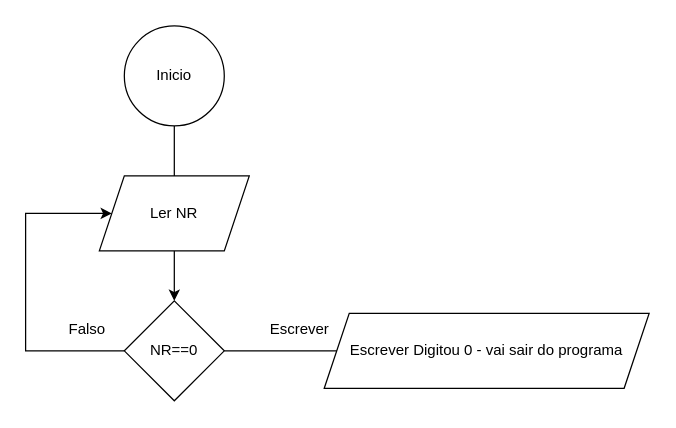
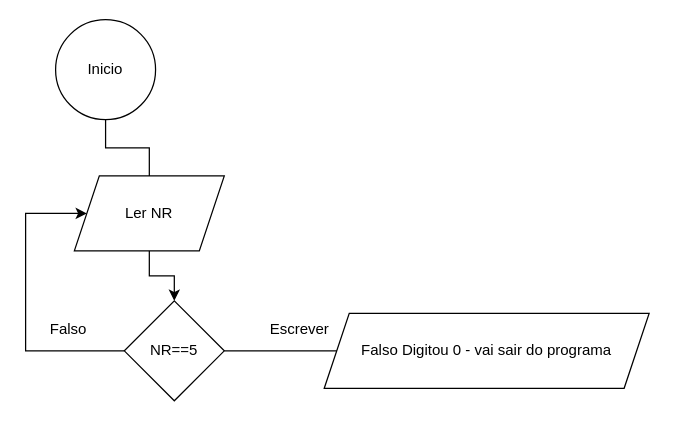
  <mxCell id="0" />
  <mxCell id="1" parent="0" />
  <mxCell id="2" style="edgeStyle=orthogonalEdgeStyle;rounded=0;orthogonalLoop=1;jettySize=auto;html=1;endArrow=none;" edge="1" parent="1" source="3" target="5"><mxGeometry relative="1" as="geometry" /></mxCell>
- <mxCell id="3" value="Inicio" style="ellipse;whiteSpace=wrap;html=1;aspect=fixed;" vertex="1" parent="1"><mxGeometry x="99" y="20" width="80" height="80" as="geometry" /></mxCell>
+ <mxCell id="3" value="Inicio" style="ellipse;whiteSpace=wrap;html=1;aspect=fixed;" vertex="1" parent="1"><mxGeometry x="44" y="15" width="80" height="80" as="geometry" /></mxCell>
  <mxCell id="4" style="edgeStyle=orthogonalEdgeStyle;rounded=0;orthogonalLoop=1;jettySize=auto;html=1;" edge="1" parent="1" source="5" target="8"><mxGeometry relative="1" as="geometry" /></mxCell>
- <mxCell id="5" value="Ler NR" style="shape=parallelogram;perimeter=parallelogramPerimeter;whiteSpace=wrap;html=1;fixedSize=1;" vertex="1" parent="1"><mxGeometry x="79" y="140" width="120" height="60" as="geometry" /></mxCell>
+ <mxCell id="5" value="Ler NR" style="shape=parallelogram;perimeter=parallelogramPerimeter;whiteSpace=wrap;html=1;fixedSize=1;" vertex="1" parent="1"><mxGeometry x="59" y="140" width="120" height="60" as="geometry" /></mxCell>
  <mxCell id="6" style="edgeStyle=orthogonalEdgeStyle;rounded=0;orthogonalLoop=1;jettySize=auto;html=1;" edge="1" parent="1" source="8"><mxGeometry relative="1" as="geometry"><mxPoint x="309" y="280" as="targetPoint" /></mxGeometry></mxCell>
  <mxCell id="7" style="edgeStyle=orthogonalEdgeStyle;rounded=0;orthogonalLoop=1;jettySize=auto;html=1;entryX=0;entryY=0.5;entryDx=0;entryDy=0;" edge="1" parent="1" source="8" target="5"><mxGeometry relative="1" as="geometry"><mxPoint x="19" y="120" as="targetPoint" /><Array as="points"><mxPoint x="20" y="280" /><mxPoint x="20" y="170" /></Array></mxGeometry></mxCell>
- <mxCell id="8" value="NR==0" style="rhombus;whiteSpace=wrap;html=1;" vertex="1" parent="1"><mxGeometry x="99" y="240" width="80" height="80" as="geometry" /></mxCell>
+ <mxCell id="8" value="NR==5" style="rhombus;whiteSpace=wrap;html=1;" vertex="1" parent="1"><mxGeometry x="99" y="240" width="80" height="80" as="geometry" /></mxCell>
  <mxCell id="9" value="Escrever" style="text;html=1;align=center;verticalAlign=middle;resizable=0;points=[];autosize=1;strokeColor=none;fillColor=none;" vertex="1" parent="1"><mxGeometry x="199" y="248" width="80" height="30" as="geometry" /></mxCell>
- <mxCell id="10" value="&lt;div style=&quot;text-align: left;&quot;&gt;&lt;span style=&quot;background-color: initial;&quot;&gt;Escrever Digitou 0 - vai sair do programa&lt;/span&gt;&lt;/div&gt;" style="shape=parallelogram;perimeter=parallelogramPerimeter;whiteSpace=wrap;html=1;fixedSize=1;" vertex="1" parent="1"><mxGeometry x="259" y="250" width="260" height="60" as="geometry" /></mxCell>
- <mxCell id="11" value="Falso" style="text;html=1;align=center;verticalAlign=middle;resizable=0;points=[];autosize=1;strokeColor=none;fillColor=none;" vertex="1" parent="1"><mxGeometry x="44" y="248" width="50" height="30" as="geometry" /></mxCell>
+ <mxCell id="10" value="&lt;div style=&quot;text-align: left;&quot;&gt;&lt;span style=&quot;background-color: initial;&quot;&gt;Falso Digitou 0 - vai sair do programa&lt;/span&gt;&lt;/div&gt;" style="shape=parallelogram;perimeter=parallelogramPerimeter;whiteSpace=wrap;html=1;fixedSize=1;" vertex="1" parent="1"><mxGeometry x="259" y="250" width="260" height="60" as="geometry" /></mxCell>
+ <mxCell id="11" value="Falso" style="text;html=1;align=center;verticalAlign=middle;resizable=0;points=[];autosize=1;strokeColor=none;fillColor=none;" vertex="1" parent="1"><mxGeometry x="29" y="248" width="50" height="30" as="geometry" /></mxCell>
